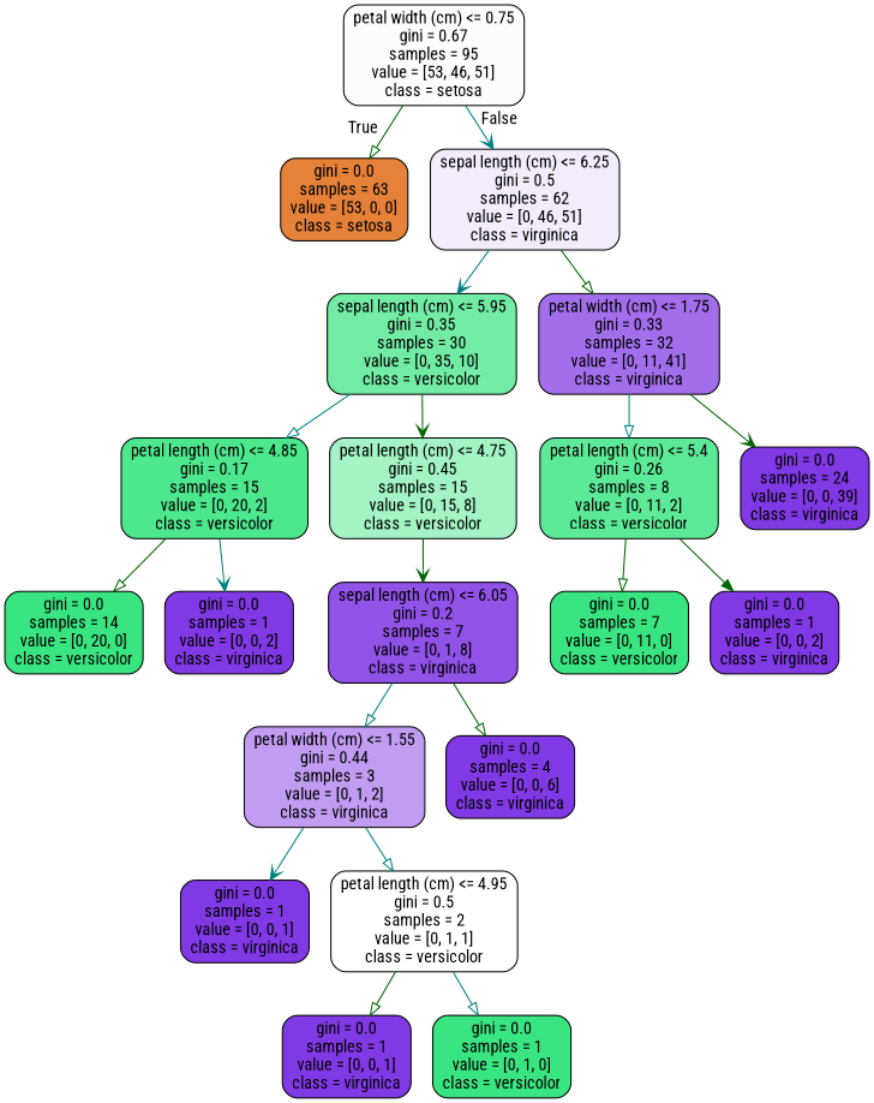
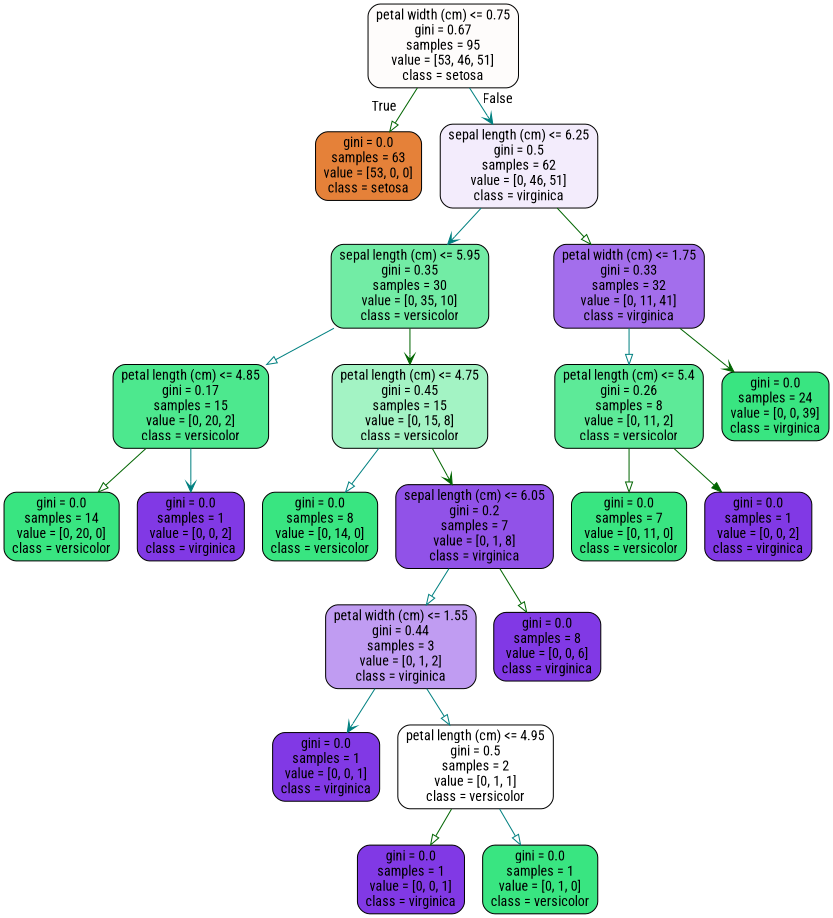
  digraph {
    fontname="Roboto Condensed"
    node [color=black fillcolor="#8139e5" fontname="Roboto Condensed" shape=box style="filled, rounded"]
    edge [arrowhead=onormal color=darkgreen fontname="Roboto Condensed"]
    n1 [fillcolor="#fefcfb" label="petal width (cm) <= 0.75\ngini = 0.67\nsamples = 95\nvalue = [53, 46, 51]\nclass = setosa"]
    n2 [fillcolor="#e58139" label="gini = 0.0\nsamples = 63\nvalue = [53, 0, 0]\nclass = setosa"]
    n3 [fillcolor="#f3ecfc" label="sepal length (cm) <= 6.25\ngini = 0.5\nsamples = 62\nvalue = [0, 46, 51]\nclass = virginica"]
    n4 [fillcolor="#72eca5" label="sepal length (cm) <= 5.95\ngini = 0.35\nsamples = 30\nvalue = [0, 35, 10]\nclass = versicolor"]
    n5 [fillcolor="#a36eec" label="petal width (cm) <= 1.75\ngini = 0.33\nsamples = 32\nvalue = [0, 11, 41]\nclass = virginica"]
    n6 [fillcolor="#4de88e" label="petal length (cm) <= 4.85\ngini = 0.17\nsamples = 15\nvalue = [0, 20, 2]\nclass = versicolor"]
    n7 [fillcolor="#a3f3c4" label="petal length (cm) <= 4.75\ngini = 0.45\nsamples = 15\nvalue = [0, 15, 8]\nclass = versicolor"]
    n8 [fillcolor="#5dea98" label="petal length (cm) <= 5.4\ngini = 0.26\nsamples = 8\nvalue = [0, 11, 2]\nclass = versicolor"]
-   n9 [label="gini = 0.0\nsamples = 24\nvalue = [0, 0, 39]\nclass = virginica"]
+   n9 [fillcolor="#39e581" label="gini = 0.0\nsamples = 24\nvalue = [0, 0, 39]\nclass = virginica"]
    n10 [fillcolor="#39e581" label="gini = 0.0\nsamples = 14\nvalue = [0, 20, 0]\nclass = versicolor"]
    n11 [label="gini = 0.0\nsamples = 1\nvalue = [0, 0, 2]\nclass = virginica"]
+   n12 [fillcolor="#39e581" label="gini = 0.0\nsamples = 8\nvalue = [0, 14, 0]\nclass = versicolor"]
    n13 [fillcolor="#9152e8" label="sepal length (cm) <= 6.05\ngini = 0.2\nsamples = 7\nvalue = [0, 1, 8]\nclass = virginica"]
    n14 [fillcolor="#c09cf2" label="petal width (cm) <= 1.55\ngini = 0.44\nsamples = 3\nvalue = [0, 1, 2]\nclass = virginica"]
-   n15 [label="gini = 0.0\nsamples = 4\nvalue = [0, 0, 6]\nclass = virginica"]
+   n15 [label="gini = 0.0\nsamples = 8\nvalue = [0, 0, 6]\nclass = virginica"]
    n16 [label="gini = 0.0\nsamples = 1\nvalue = [0, 0, 1]\nclass = virginica"]
    n17 [fillcolor="#ffffff" label="petal length (cm) <= 4.95\ngini = 0.5\nsamples = 2\nvalue = [0, 1, 1]\nclass = versicolor"]
    n18 [label="gini = 0.0\nsamples = 1\nvalue = [0, 0, 1]\nclass = virginica"]
    n19 [fillcolor="#39e581" label="gini = 0.0\nsamples = 1\nvalue = [0, 1, 0]\nclass = versicolor"]
    n20 [fillcolor="#39e581" label="gini = 0.0\nsamples = 7\nvalue = [0, 11, 0]\nclass = versicolor"]
    n21 [label="gini = 0.0\nsamples = 1\nvalue = [0, 0, 2]\nclass = virginica"]
    n1 -> n2 [headlabel=True labelangle=45 labeldistance=2.5]
    n1 -> n3 [arrowhead=vee color=teal headlabel=False labelangle=-45 labeldistance=2.5]
    n3 -> n4 [arrowhead=vee color=teal]
    n3 -> n5
    n4 -> n6 [color=teal]
    n4 -> n7 [arrowhead=vee]
    n5 -> n8 [color=teal]
    n5 -> n9 [arrowhead=vee]
    n6 -> n10
    n6 -> n11 [arrowhead=vee color=teal]
+   n7 -> n12 [color=teal]
    n7 -> n13 [arrowhead=vee]
    n8 -> n20
    n8 -> n21 [arrowhead=normal]
    n13 -> n14 [color=teal]
    n13 -> n15
    n14 -> n16 [arrowhead=vee color=teal]
    n14 -> n17 [color=teal]
    n17 -> n18
    n17 -> n19 [color=teal]
  }
